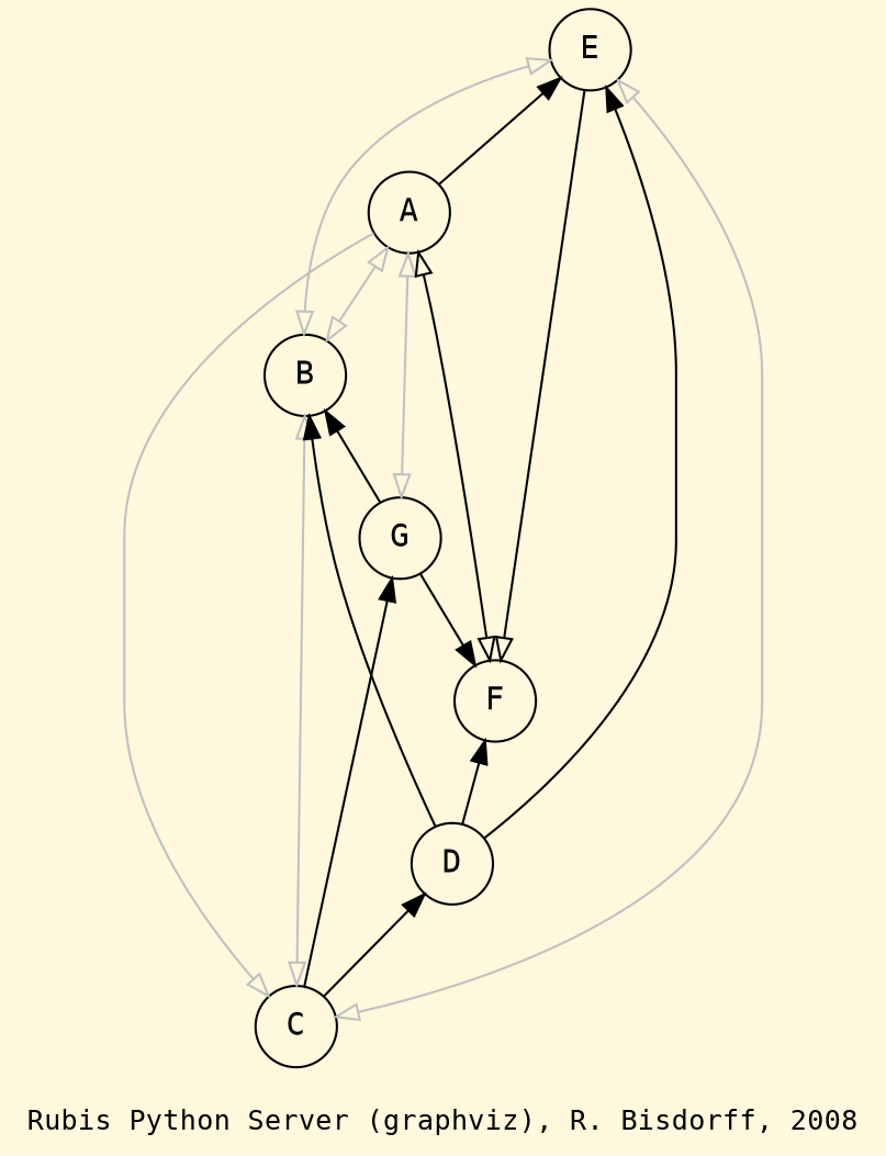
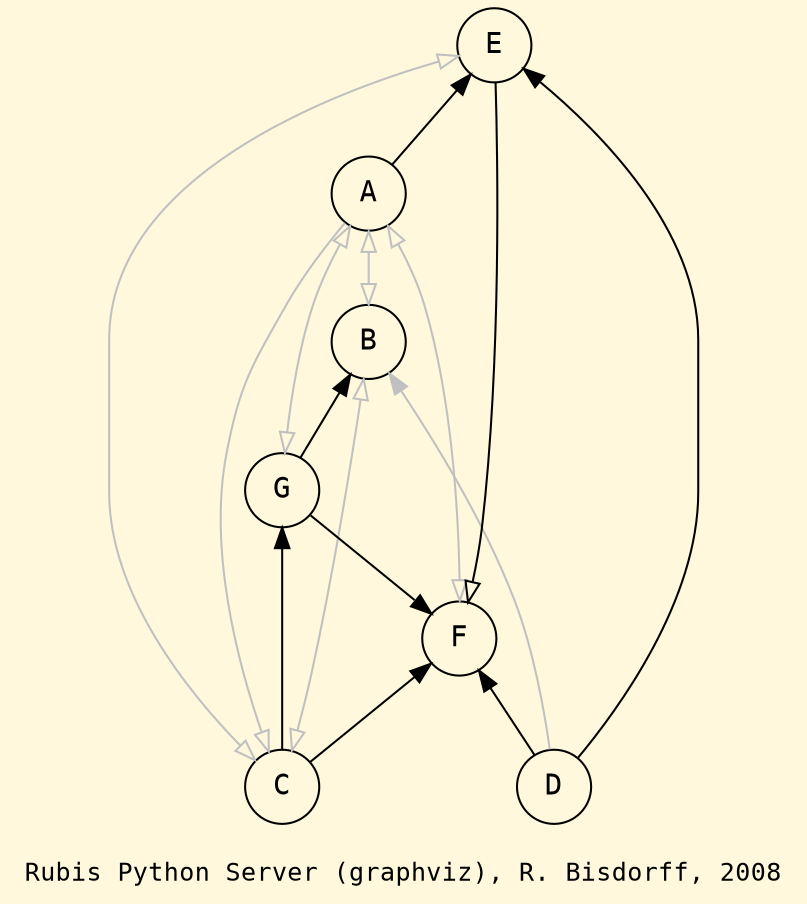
  digraph {
    bgcolor=cornsilk
    fontname="DejaVu Sans Mono"
    fontsize=12
    label="\nRubis Python Server (graphviz), R. Bisdorff, 2008"
    node [fontname="DejaVu Sans Mono" shape=circle]
    edge [color=black dir=back fontname="DejaVu Sans Mono"]
    n1 [label=A]
    n2 [label=B]
    n3 [label=G]
    n4 [label=F]
    n5 [label=C]
    n6 [label=D]
    n7 [label=E]
    n1 -> n2 [arrowhead=empty arrowtail=empty color=grey dir=both]
    n1 -> n3 [arrowhead=empty arrowtail=empty color=grey dir=both]
-   n1 -> n4 [arrowhead=empty arrowtail=empty dir=both]
+   n1 -> n4 [arrowhead=empty arrowtail=empty color=grey dir=both]
    n1 -> n5 [arrowhead=empty color=grey dir=forward]
    n2 -> n3
    n2 -> n5 [arrowhead=empty arrowtail=empty color=grey dir=both]
-   n2 -> n6
+   n2 -> n6 [color=grey]
    n3 -> n4 [dir=forward]
    n3 -> n5
-   n6 -> n5
+   n4 -> n5
    n4 -> n6
    n7 -> n1
-   n7 -> n2 [arrowhead=empty arrowtail=empty color=grey dir=both]
    n7 -> n4 [arrowhead=empty dir=forward]
    n7 -> n5 [arrowhead=empty arrowtail=empty color=grey dir=both]
    n7 -> n6
  }
